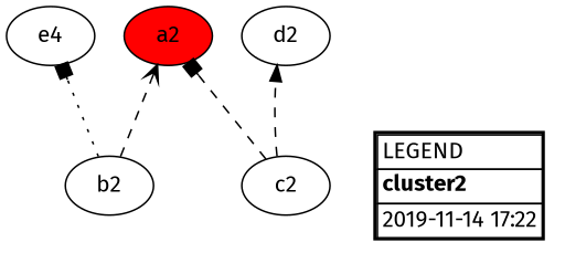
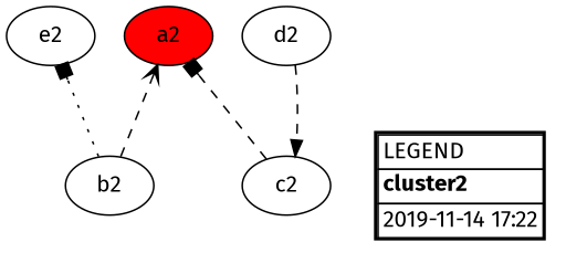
  digraph {
    fontname="Fira Sans"
    rankdir=BT
    node [fontname="Fira Sans"]
    edge [arrowhead=box fontname="Fira Sans" style=dashed]
    a2 [fillcolor=red style=filled]
    b2
-   e2 [label=e4]
+   e2
    c2
    d2
    n6 [fillcolor="#ffffff" label=<<table border="2" cellborder="1" cellspacing="0" id="LEGEND"><tr><td align="left">LEGEND</td></tr><tr><td align="left"><b>cluster2</b></td></tr><tr><td align="left">2019-11-14 17:22</td></tr></table>> shape=plaintext style=filled]
    b2 -> a2 [arrowhead=vee]
    b2 -> e2 [style=dotted]
    c2 -> a2
-   c2 -> d2 [arrowhead=normal]
+   d2 -> c2 [arrowhead=normal]
  }
